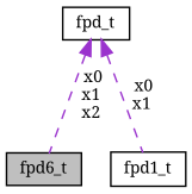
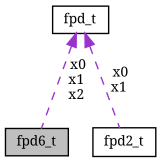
  digraph {
    fontname="Noto Serif"
    node [color=black fillcolor=white fontname="Noto Serif" fontsize=10 shape=record style=filled]
    edge [color=darkorchid3 dir=back fontname="Noto Serif" fontsize=10 labelfontname=Helvetica labelfontsize=10 style=dashed]
    n1 [fillcolor=grey75 fontcolor=black height=0.2 label=fpd6_t width=0.4]
-   n2 [height=0.2 label=fpd1_t width=0.4]
+   n2 [height=0.2 label=fpd2_t width=0.4]
    n3 [height=0.2 label=fpd_t width=0.4]
    n3 -> n1 [label=" x0\nx1\nx2"]
    n3 -> n2 [label=" x0\nx1"]
  }
